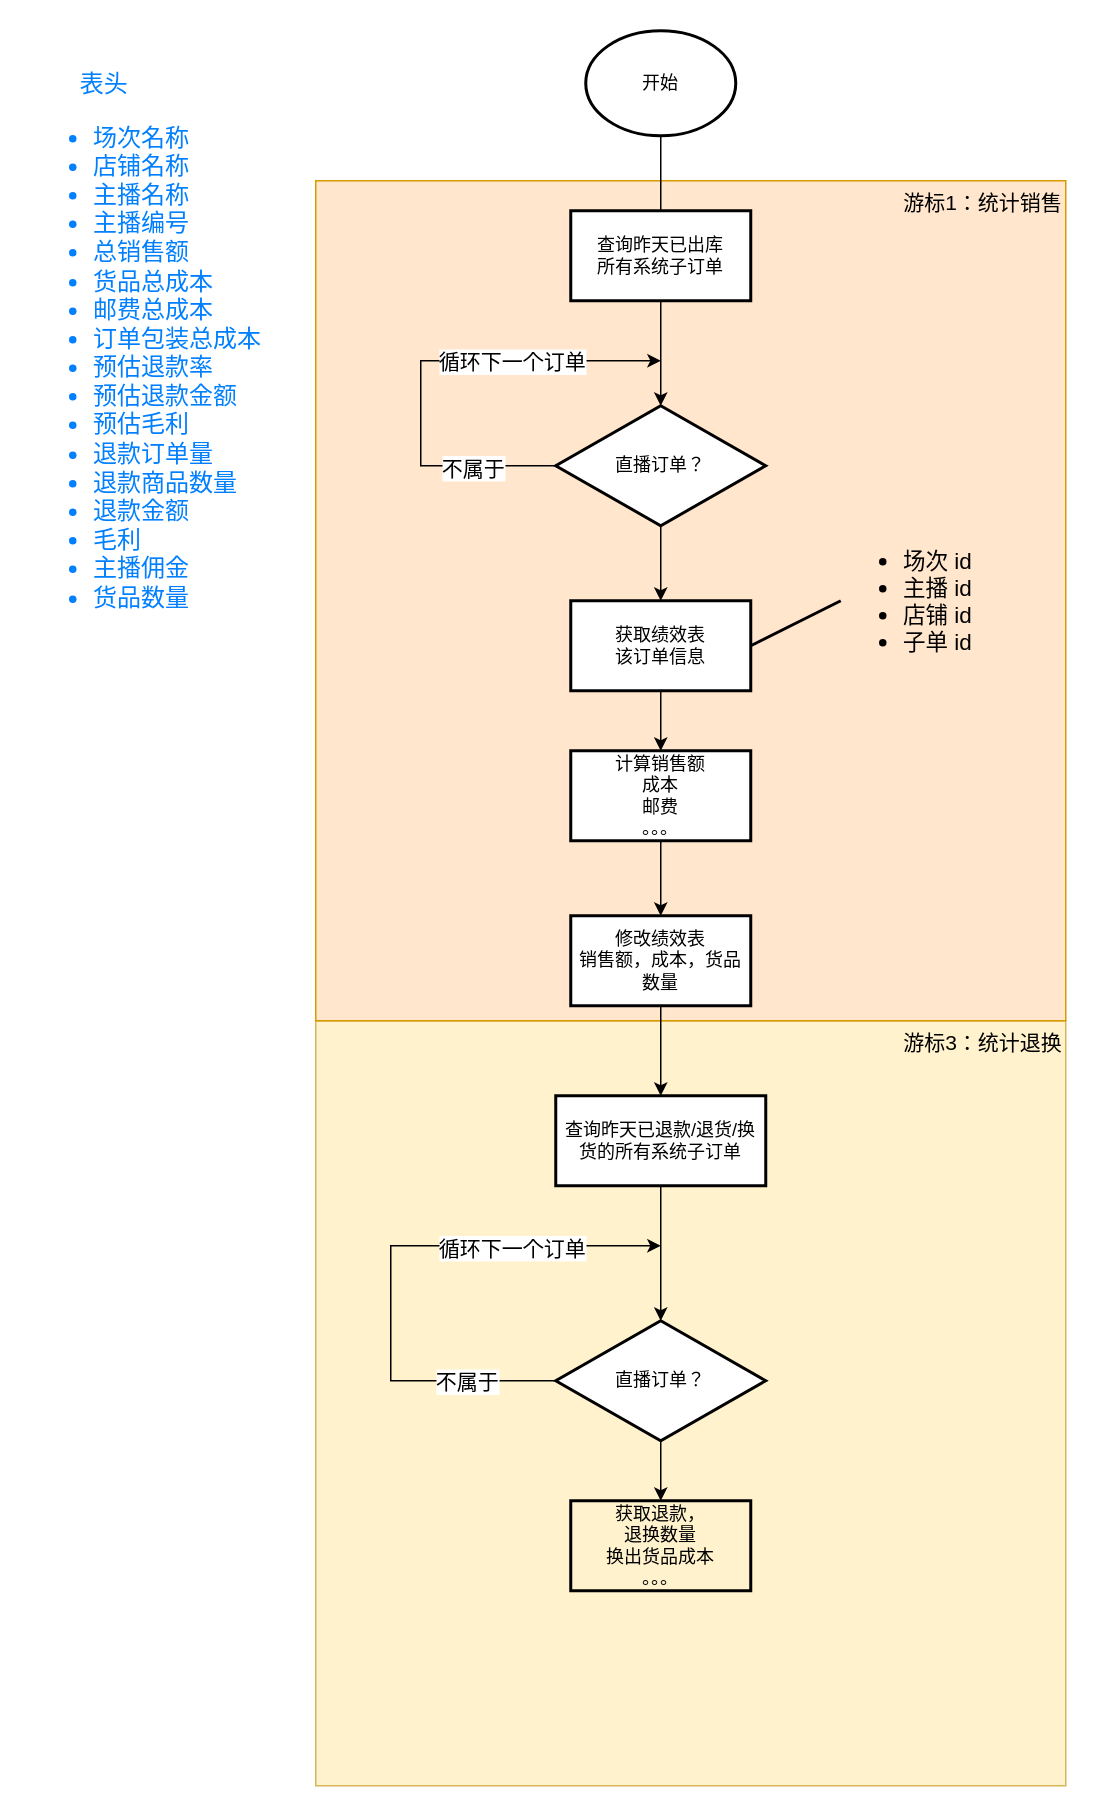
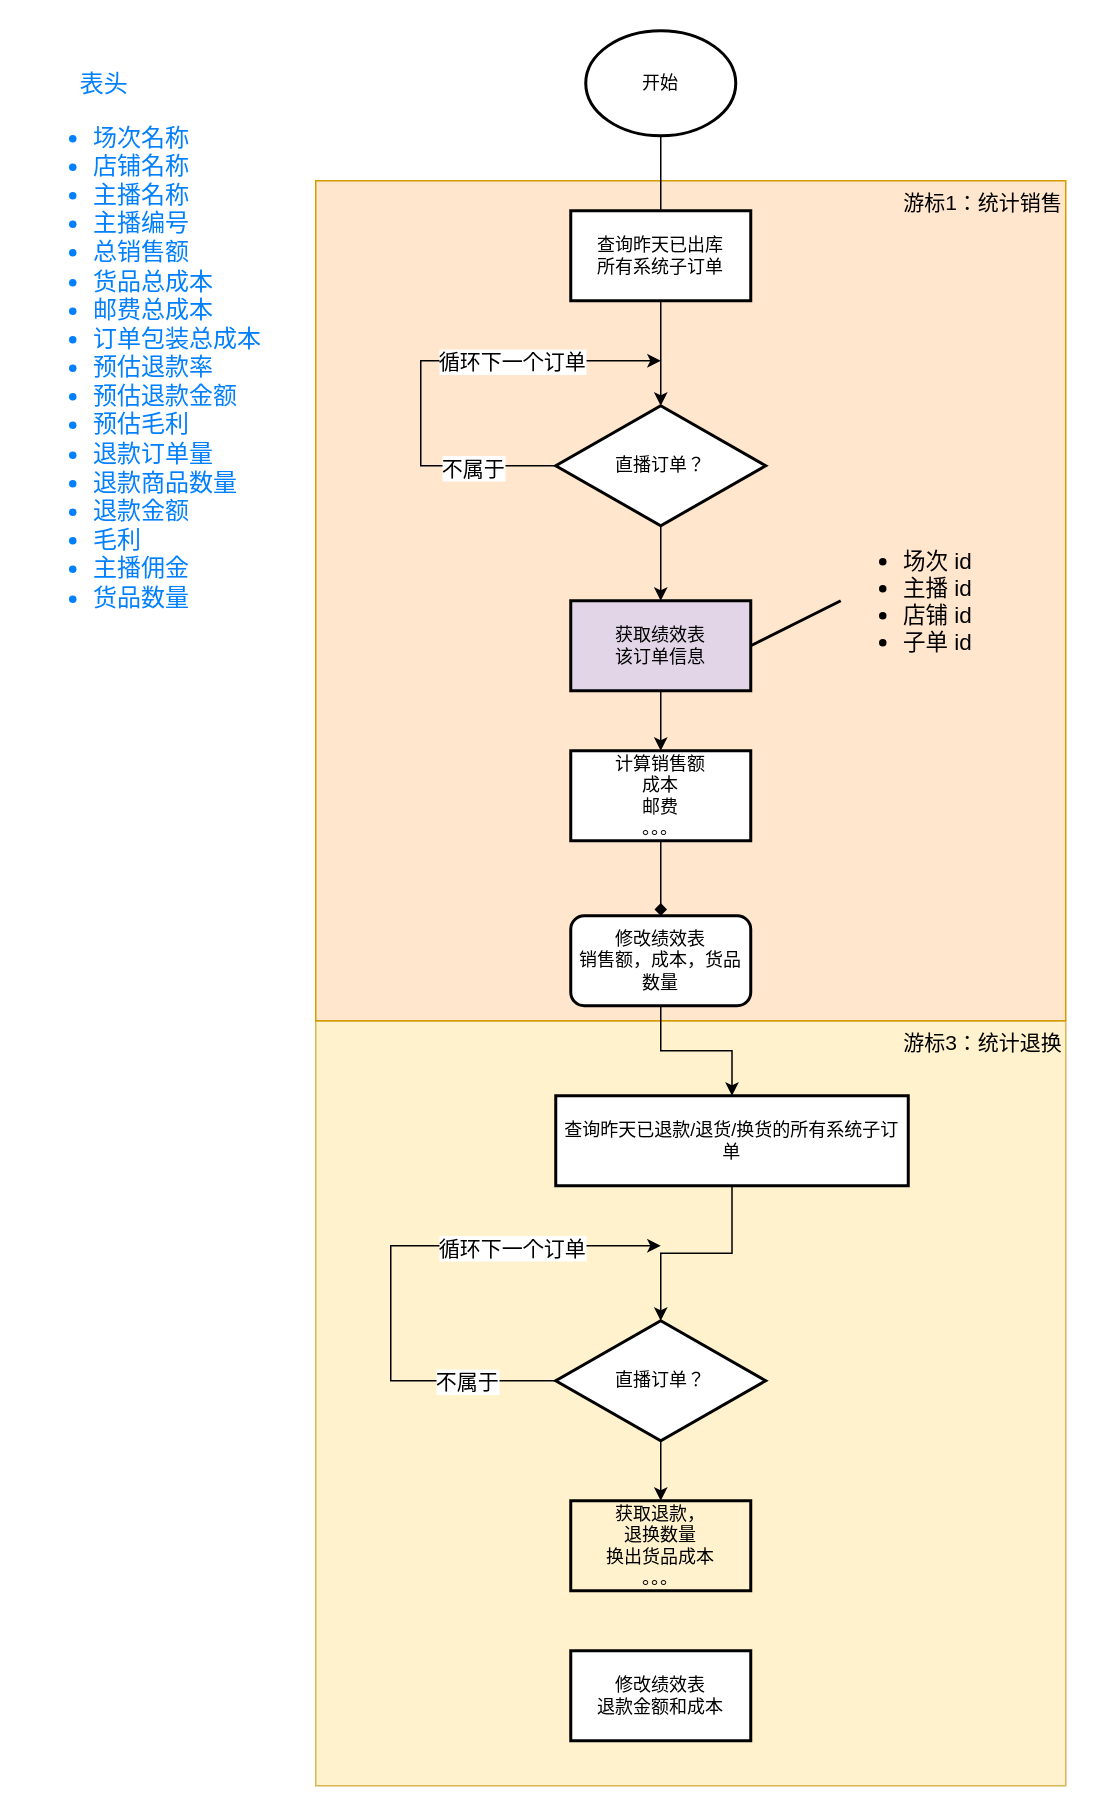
  <mxCell id="0" />
  <mxCell id="1" parent="0" />
  <mxCell id="2" value="" style="whiteSpace=wrap;html=1;labelBackgroundColor=none;fontSize=14;fillColor=#fff2cc;strokeColor=#d6b656;" vertex="1" parent="1"><mxGeometry x="210" y="680" width="500" height="510" as="geometry" /></mxCell>
  <mxCell id="3" value="" style="whiteSpace=wrap;html=1;labelBackgroundColor=none;fontSize=14;fillColor=#ffe6cc;strokeColor=#d79b00;" vertex="1" parent="1"><mxGeometry x="210" y="120" width="500" height="560" as="geometry" /></mxCell>
  <mxCell id="4" value="" style="edgeStyle=orthogonalEdgeStyle;rounded=0;orthogonalLoop=1;jettySize=auto;html=1;fontSize=16;fontColor=#007FFF;endArrow=none;" edge="1" parent="1" source="5" target="9"><mxGeometry relative="1" as="geometry" /></mxCell>
  <mxCell id="5" value="开始" style="strokeWidth=2;html=1;shape=mxgraph.flowchart.start_2;whiteSpace=wrap;" parent="1" vertex="1"><mxGeometry x="390" y="20" width="100" height="70" as="geometry" /></mxCell>
  <mxCell id="6" value="&lt;ul style=&quot;font-size: 15px;&quot;&gt;&lt;li style=&quot;font-size: 15px;&quot;&gt;场次 id&lt;/li&gt;&lt;li style=&quot;font-size: 15px;&quot;&gt;主播 id&lt;/li&gt;&lt;li style=&quot;font-size: 15px;&quot;&gt;店铺 id&lt;/li&gt;&lt;li style=&quot;font-size: 15px;&quot;&gt;子单 id&lt;/li&gt;&lt;/ul&gt;" style="text;strokeColor=none;fillColor=none;html=1;whiteSpace=wrap;verticalAlign=middle;overflow=hidden;fontSize=15;" parent="1" vertex="1"><mxGeometry x="560" y="345" width="130" height="110" as="geometry" /></mxCell>
  <mxCell id="7" value="&lt;div style=&quot;font-size: 16px&quot;&gt;&lt;span style=&quot;white-space: pre ; font-size: 16px&quot;&gt; &lt;/span&gt;&lt;span style=&quot;white-space: pre ; font-size: 16px&quot;&gt; &lt;/span&gt;&lt;/div&gt;&lt;div style=&quot;font-size: 16px&quot;&gt;&lt;span style=&quot;white-space: pre&quot;&gt; &lt;/span&gt;&amp;nbsp; &amp;nbsp; &amp;nbsp; 表头&lt;/div&gt;&lt;ul style=&quot;font-size: 16px&quot;&gt;&lt;li style=&quot;font-size: 16px&quot;&gt;场次名称&lt;/li&gt;&lt;li style=&quot;font-size: 16px&quot;&gt;店铺名称&lt;/li&gt;&lt;li style=&quot;font-size: 16px&quot;&gt;主播名称&lt;/li&gt;&lt;li style=&quot;font-size: 16px&quot;&gt;主播编号&lt;/li&gt;&lt;li style=&quot;font-size: 16px&quot;&gt;总销售额&lt;/li&gt;&lt;li style=&quot;font-size: 16px&quot;&gt;货品总成本&lt;/li&gt;&lt;li style=&quot;font-size: 16px&quot;&gt;邮费总成本&lt;/li&gt;&lt;li style=&quot;font-size: 16px&quot;&gt;订单包装总成本&lt;/li&gt;&lt;li style=&quot;font-size: 16px&quot;&gt;预估退款率&lt;/li&gt;&lt;li style=&quot;font-size: 16px&quot;&gt;预估退款金额&lt;/li&gt;&lt;li style=&quot;font-size: 16px&quot;&gt;预估毛利&lt;/li&gt;&lt;li style=&quot;font-size: 16px&quot;&gt;退款订单量&lt;/li&gt;&lt;li style=&quot;font-size: 16px&quot;&gt;退款商品数量&lt;/li&gt;&lt;li style=&quot;font-size: 16px&quot;&gt;退款金额&lt;/li&gt;&lt;li style=&quot;font-size: 16px&quot;&gt;毛利&lt;/li&gt;&lt;li style=&quot;font-size: 16px&quot;&gt;主播佣金&lt;/li&gt;&lt;li style=&quot;font-size: 16px&quot;&gt;货品数量&lt;/li&gt;&lt;/ul&gt;" style="text;strokeColor=none;fillColor=none;html=1;whiteSpace=wrap;verticalAlign=middle;overflow=hidden;fontSize=16;fontColor=#007FFF;labelBackgroundColor=none;" parent="1" vertex="1"><mxGeometry x="20" y="20" width="160" height="410" as="geometry" /></mxCell>
  <mxCell id="8" value="" style="edgeStyle=orthogonalEdgeStyle;rounded=0;orthogonalLoop=1;jettySize=auto;html=1;fontSize=16;fontColor=#007FFF;" edge="1" parent="1" source="9" target="14"><mxGeometry relative="1" as="geometry" /></mxCell>
  <mxCell id="9" value="查询昨天已出库&lt;br&gt;所有系统子订单" style="whiteSpace=wrap;html=1;strokeWidth=2;" parent="1" vertex="1"><mxGeometry x="380" y="140" width="120" height="60" as="geometry" /></mxCell>
  <mxCell id="10" style="edgeStyle=orthogonalEdgeStyle;rounded=0;orthogonalLoop=1;jettySize=auto;html=1;fontSize=16;fontColor=#007FFF;" edge="1" parent="1" source="14"><mxGeometry relative="1" as="geometry"><mxPoint x="440" y="240" as="targetPoint" /><Array as="points"><mxPoint x="280" y="310" /><mxPoint x="280" y="240" /></Array></mxGeometry></mxCell>
  <mxCell id="11" value="循环下一个订单" style="edgeLabel;html=1;align=center;verticalAlign=middle;resizable=0;points=[];fontSize=14;fontColor=#000000;labelBackgroundColor=default;" vertex="1" connectable="0" parent="10"><mxGeometry x="0.262" y="-3" relative="1" as="geometry"><mxPoint x="18" y="-3" as="offset" /></mxGeometry></mxCell>
  <mxCell id="12" value="不属于" style="edgeLabel;html=1;align=center;verticalAlign=middle;resizable=0;points=[];fontSize=14;fontColor=#000000;" vertex="1" connectable="0" parent="10"><mxGeometry x="-0.65" y="1" relative="1" as="geometry"><mxPoint as="offset" /></mxGeometry></mxCell>
  <mxCell id="13" value="" style="edgeStyle=orthogonalEdgeStyle;rounded=0;orthogonalLoop=1;jettySize=auto;html=1;fontSize=16;fontColor=#007FFF;" edge="1" parent="1" source="14" target="16"><mxGeometry relative="1" as="geometry" /></mxCell>
  <mxCell id="14" value="直播订单？" style="rhombus;whiteSpace=wrap;html=1;strokeWidth=2;" vertex="1" parent="1"><mxGeometry x="370" y="270" width="140" height="80" as="geometry" /></mxCell>
  <mxCell id="15" value="" style="edgeStyle=orthogonalEdgeStyle;rounded=0;orthogonalLoop=1;jettySize=auto;html=1;fontSize=14;fontColor=#000000;" edge="1" parent="1" source="16" target="19"><mxGeometry relative="1" as="geometry" /></mxCell>
- <mxCell id="16" value="获取绩效表&lt;br&gt;该订单信息" style="whiteSpace=wrap;html=1;strokeWidth=2;" vertex="1" parent="1"><mxGeometry x="380" y="400" width="120" height="60" as="geometry" /></mxCell>
+ <mxCell id="16" value="获取绩效表&lt;br&gt;该订单信息" style="whiteSpace=wrap;html=1;strokeWidth=2;fillColor=#e1d5e7;" vertex="1" parent="1"><mxGeometry x="380" y="400" width="120" height="60" as="geometry" /></mxCell>
  <mxCell id="17" value="" style="endArrow=none;dashed=0;html=1;dashPattern=1 3;strokeWidth=2;rounded=0;fontSize=14;fontColor=#000000;entryX=0;entryY=0.5;entryDx=0;entryDy=0;exitX=1;exitY=0.5;exitDx=0;exitDy=0;" edge="1" parent="1" source="16" target="6"><mxGeometry width="50" height="50" relative="1" as="geometry"><mxPoint x="540" y="460" as="sourcePoint" /><mxPoint x="590" y="410" as="targetPoint" /></mxGeometry></mxCell>
- <mxCell id="18" value="" style="edgeStyle=orthogonalEdgeStyle;rounded=0;orthogonalLoop=1;jettySize=auto;html=1;fontSize=14;fontColor=#000000;" edge="1" parent="1" source="19" target="28"><mxGeometry relative="1" as="geometry" /></mxCell>
+ <mxCell id="18" value="" style="edgeStyle=orthogonalEdgeStyle;rounded=0;orthogonalLoop=1;jettySize=auto;html=1;fontSize=14;fontColor=#000000;endArrow=diamond;" edge="1" parent="1" source="19" target="28"><mxGeometry relative="1" as="geometry" /></mxCell>
  <mxCell id="19" value="计算销售额&lt;br&gt;成本&lt;br&gt;邮费&lt;br&gt;。。。" style="whiteSpace=wrap;html=1;strokeWidth=2;" vertex="1" parent="1"><mxGeometry x="380" y="500" width="120" height="60" as="geometry" /></mxCell>
  <mxCell id="20" value="" style="edgeStyle=orthogonalEdgeStyle;rounded=0;orthogonalLoop=1;jettySize=auto;html=1;fontSize=14;fontColor=#000000;" edge="1" parent="1" source="21" target="26"><mxGeometry relative="1" as="geometry" /></mxCell>
- <mxCell id="21" value="查询昨天已退款/退货/换货的所有系统子订单" style="whiteSpace=wrap;html=1;strokeWidth=2;" vertex="1" parent="1"><mxGeometry x="370" y="730" width="140" height="60" as="geometry" /></mxCell>
+ <mxCell id="21" value="查询昨天已退款/退货/换货的所有系统子订单" style="whiteSpace=wrap;html=1;strokeWidth=2;" vertex="1" parent="1"><mxGeometry x="370" y="730" width="235" height="60" as="geometry" /></mxCell>
  <mxCell id="22" style="edgeStyle=orthogonalEdgeStyle;rounded=0;orthogonalLoop=1;jettySize=auto;html=1;fontSize=14;fontColor=#000000;" edge="1" parent="1"><mxGeometry relative="1" as="geometry"><mxPoint x="370.02" y="920.029" as="sourcePoint" /><mxPoint x="439.97" y="830" as="targetPoint" /><Array as="points"><mxPoint x="259.97" y="920" /><mxPoint x="259.97" y="830" /></Array></mxGeometry></mxCell>
  <mxCell id="23" value="不属于" style="edgeLabel;html=1;align=center;verticalAlign=middle;resizable=0;points=[];fontSize=14;fontColor=#000000;" vertex="1" connectable="0" parent="22"><mxGeometry x="-0.356" y="1" relative="1" as="geometry"><mxPoint x="51" y="12" as="offset" /></mxGeometry></mxCell>
  <mxCell id="24" value="循环下一个订单" style="edgeLabel;html=1;align=center;verticalAlign=middle;resizable=0;points=[];fontSize=14;fontColor=#000000;" vertex="1" connectable="0" parent="22"><mxGeometry x="0.026" y="3" relative="1" as="geometry"><mxPoint x="83" y="-4" as="offset" /></mxGeometry></mxCell>
  <mxCell id="25" value="" style="edgeStyle=orthogonalEdgeStyle;rounded=0;orthogonalLoop=1;jettySize=auto;html=1;fontSize=14;fontColor=#000000;" edge="1" parent="1" source="26" target="29"><mxGeometry relative="1" as="geometry" /></mxCell>
  <mxCell id="26" value="直播订单？" style="rhombus;whiteSpace=wrap;html=1;strokeWidth=2;" vertex="1" parent="1"><mxGeometry x="370" y="880" width="140" height="80" as="geometry" /></mxCell>
  <mxCell id="27" value="" style="edgeStyle=orthogonalEdgeStyle;rounded=0;orthogonalLoop=1;jettySize=auto;html=1;fontSize=14;fontColor=#000000;" edge="1" parent="1" source="28" target="21"><mxGeometry relative="1" as="geometry" /></mxCell>
- <mxCell id="28" value="修改绩效表&lt;br&gt;销售额，成本，货品数量" style="whiteSpace=wrap;html=1;strokeWidth=2;" vertex="1" parent="1"><mxGeometry x="380" y="610" width="120" height="60" as="geometry" /></mxCell>
+ <mxCell id="28" value="修改绩效表&lt;br&gt;销售额，成本，货品数量" style="whiteSpace=wrap;html=1;strokeWidth=2;rounded=1;" vertex="1" parent="1"><mxGeometry x="380" y="610" width="120" height="60" as="geometry" /></mxCell>
  <mxCell id="29" value="获取退款，&lt;br&gt;退换数量&lt;br&gt;换出货品成本&lt;br&gt;。。。" style="whiteSpace=wrap;html=1;strokeWidth=2;fillColor=#fff2cc;" vertex="1" parent="1"><mxGeometry x="380" y="1000" width="120" height="60" as="geometry" /></mxCell>
+ <mxCell id="30" value="修改绩效表&lt;br&gt;退款金额和成本" style="whiteSpace=wrap;html=1;strokeWidth=2;" vertex="1" parent="1"><mxGeometry x="380" y="1100" width="120" height="60" as="geometry" /></mxCell>
  <mxCell id="31" value="游标1：统计销售" style="text;html=1;strokeColor=none;fillColor=none;align=center;verticalAlign=middle;whiteSpace=wrap;rounded=0;labelBackgroundColor=none;fontSize=14;fontColor=#000000;" vertex="1" parent="1"><mxGeometry x="600" y="120" width="110" height="30" as="geometry" /></mxCell>
  <mxCell id="32" value="游标3：统计退换" style="text;html=1;strokeColor=none;fillColor=none;align=center;verticalAlign=middle;whiteSpace=wrap;rounded=0;labelBackgroundColor=none;fontSize=14;fontColor=#000000;" vertex="1" parent="1"><mxGeometry x="600" y="680" width="110" height="30" as="geometry" /></mxCell>
